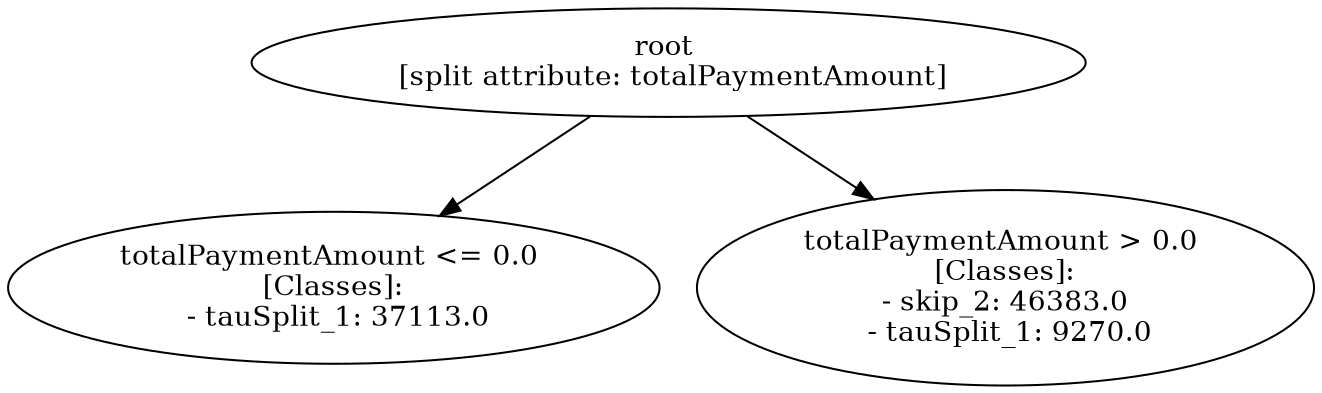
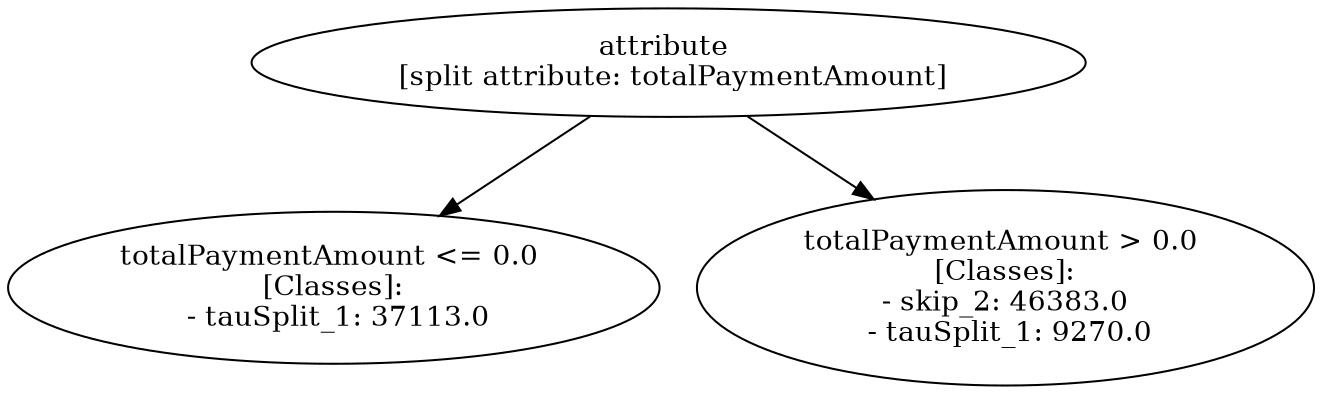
  digraph {
-   n1 [label="root \n [split attribute: totalPaymentAmount]"]
+   n1 [label="attribute \n [split attribute: totalPaymentAmount]"]
    n2 [label="totalPaymentAmount <= 0.0 \n [Classes]: \n - tauSplit_1: 37113.0"]
    n3 [label="totalPaymentAmount > 0.0 \n [Classes]: \n - skip_2: 46383.0 \n - tauSplit_1: 9270.0"]
    n1 -> n2
    n1 -> n3
  }
